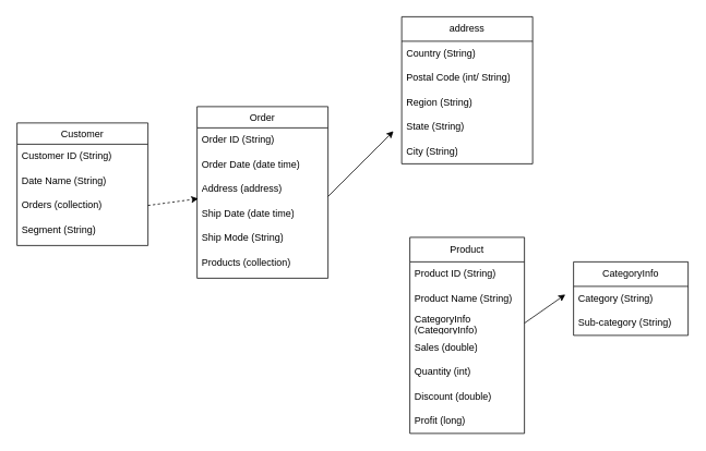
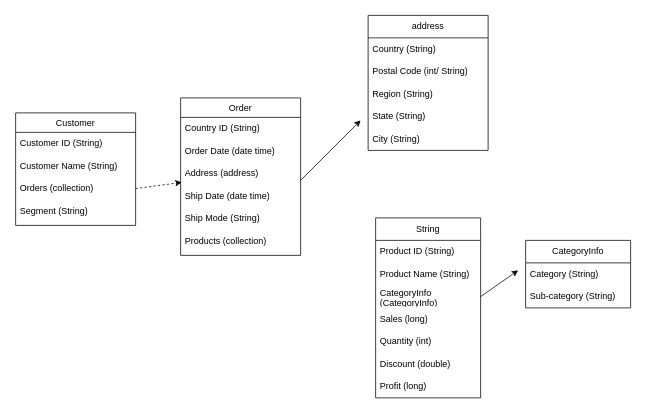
  <mxCell id="0" />
  <mxCell id="1" parent="0" />
  <mxCell id="2" value="Customer" style="swimlane;fontStyle=0;align=center;verticalAlign=top;childLayout=stackLayout;horizontal=1;startSize=26;horizontalStack=0;resizeParent=1;resizeLast=0;collapsible=1;marginBottom=0;rounded=0;shadow=0;strokeWidth=1;" parent="1" vertex="1"><mxGeometry x="20" y="150" width="160" height="150" as="geometry"><mxRectangle x="-250" y="30" width="160" height="26" as="alternateBounds" /></mxGeometry></mxCell>
  <mxCell id="3" value="Customer ID (String)" style="text;strokeColor=none;fillColor=none;align=left;verticalAlign=middle;spacingLeft=4;spacingRight=4;overflow=hidden;points=[[0,0.5],[1,0.5]];portConstraint=eastwest;rotatable=0;whiteSpace=wrap;html=1;" vertex="1" parent="2"><mxGeometry y="26" width="160" height="30" as="geometry" /></mxCell>
- <mxCell id="4" value="Date Name (String)" style="text;strokeColor=none;fillColor=none;align=left;verticalAlign=middle;spacingLeft=4;spacingRight=4;overflow=hidden;points=[[0,0.5],[1,0.5]];portConstraint=eastwest;rotatable=0;whiteSpace=wrap;html=1;" vertex="1" parent="2"><mxGeometry y="56" width="160" height="30" as="geometry" /></mxCell>
+ <mxCell id="4" value="Customer Name (String)" style="text;strokeColor=none;fillColor=none;align=left;verticalAlign=middle;spacingLeft=4;spacingRight=4;overflow=hidden;points=[[0,0.5],[1,0.5]];portConstraint=eastwest;rotatable=0;whiteSpace=wrap;html=1;" vertex="1" parent="2"><mxGeometry y="56" width="160" height="30" as="geometry" /></mxCell>
  <mxCell id="5" value="Orders (collection)" style="text;strokeColor=none;fillColor=none;align=left;verticalAlign=middle;spacingLeft=4;spacingRight=4;overflow=hidden;points=[[0,0.5],[1,0.5]];portConstraint=eastwest;rotatable=0;whiteSpace=wrap;html=1;" vertex="1" parent="2"><mxGeometry y="86" width="160" height="30" as="geometry" /></mxCell>
  <mxCell id="6" value="Segment (String)" style="text;strokeColor=none;fillColor=none;align=left;verticalAlign=middle;spacingLeft=4;spacingRight=4;overflow=hidden;points=[[0,0.5],[1,0.5]];portConstraint=eastwest;rotatable=0;whiteSpace=wrap;html=1;" vertex="1" parent="2"><mxGeometry y="116" width="160" height="30" as="geometry" /></mxCell>
  <mxCell id="7" value="Order" style="swimlane;fontStyle=0;align=center;verticalAlign=top;childLayout=stackLayout;horizontal=1;startSize=26;horizontalStack=0;resizeParent=1;resizeLast=0;collapsible=1;marginBottom=0;rounded=0;shadow=0;strokeWidth=1;" vertex="1" parent="1"><mxGeometry x="240" y="130" width="160" height="210" as="geometry"><mxRectangle x="-240" y="80" width="160" height="26" as="alternateBounds" /></mxGeometry></mxCell>
- <mxCell id="8" value="Order ID (String)" style="text;strokeColor=none;fillColor=none;align=left;verticalAlign=middle;spacingLeft=4;spacingRight=4;overflow=hidden;points=[[0,0.5],[1,0.5]];portConstraint=eastwest;rotatable=0;whiteSpace=wrap;html=1;" vertex="1" parent="7"><mxGeometry y="26" width="160" height="30" as="geometry" /></mxCell>
+ <mxCell id="8" value="Country ID (String)" style="text;strokeColor=none;fillColor=none;align=left;verticalAlign=middle;spacingLeft=4;spacingRight=4;overflow=hidden;points=[[0,0.5],[1,0.5]];portConstraint=eastwest;rotatable=0;whiteSpace=wrap;html=1;" vertex="1" parent="7"><mxGeometry y="26" width="160" height="30" as="geometry" /></mxCell>
  <mxCell id="9" value="Order Date (date time)" style="text;strokeColor=none;fillColor=none;align=left;verticalAlign=middle;spacingLeft=4;spacingRight=4;overflow=hidden;points=[[0,0.5],[1,0.5]];portConstraint=eastwest;rotatable=0;whiteSpace=wrap;html=1;" vertex="1" parent="7"><mxGeometry y="56" width="160" height="30" as="geometry" /></mxCell>
  <mxCell id="10" value="Address (address)" style="text;strokeColor=none;fillColor=none;align=left;verticalAlign=middle;spacingLeft=4;spacingRight=4;overflow=hidden;points=[[0,0.5],[1,0.5]];portConstraint=eastwest;rotatable=0;whiteSpace=wrap;html=1;" vertex="1" parent="7"><mxGeometry y="86" width="160" height="30" as="geometry" /></mxCell>
  <mxCell id="11" value="Ship Date (date time)" style="text;strokeColor=none;fillColor=none;align=left;verticalAlign=middle;spacingLeft=4;spacingRight=4;overflow=hidden;points=[[0,0.5],[1,0.5]];portConstraint=eastwest;rotatable=0;whiteSpace=wrap;html=1;" vertex="1" parent="7"><mxGeometry y="116" width="160" height="30" as="geometry" /></mxCell>
  <mxCell id="12" value="Ship Mode (String)" style="text;strokeColor=none;fillColor=none;align=left;verticalAlign=middle;spacingLeft=4;spacingRight=4;overflow=hidden;points=[[0,0.5],[1,0.5]];portConstraint=eastwest;rotatable=0;whiteSpace=wrap;html=1;" vertex="1" parent="7"><mxGeometry y="146" width="160" height="30" as="geometry" /></mxCell>
  <mxCell id="13" value="Products (collection)" style="text;strokeColor=none;fillColor=none;align=left;verticalAlign=middle;spacingLeft=4;spacingRight=4;overflow=hidden;points=[[0,0.5],[1,0.5]];portConstraint=eastwest;rotatable=0;whiteSpace=wrap;html=1;" vertex="1" parent="7"><mxGeometry y="176" width="160" height="30" as="geometry" /></mxCell>
- <mxCell id="14" value="Product" style="swimlane;fontStyle=0;childLayout=stackLayout;horizontal=1;startSize=30;horizontalStack=0;resizeParent=1;resizeParentMax=0;resizeLast=0;collapsible=1;marginBottom=0;whiteSpace=wrap;html=1;" vertex="1" parent="1"><mxGeometry x="500" y="290" width="140" height="240" as="geometry" /></mxCell>
+ <mxCell id="14" value="String" style="swimlane;fontStyle=0;childLayout=stackLayout;horizontal=1;startSize=30;horizontalStack=0;resizeParent=1;resizeParentMax=0;resizeLast=0;collapsible=1;marginBottom=0;whiteSpace=wrap;html=1;" vertex="1" parent="1"><mxGeometry x="500" y="290" width="140" height="240" as="geometry" /></mxCell>
  <mxCell id="15" value="Product ID (String)" style="text;strokeColor=none;fillColor=none;align=left;verticalAlign=middle;spacingLeft=4;spacingRight=4;overflow=hidden;points=[[0,0.5],[1,0.5]];portConstraint=eastwest;rotatable=0;whiteSpace=wrap;html=1;" vertex="1" parent="14"><mxGeometry y="30" width="140" height="30" as="geometry" /></mxCell>
  <mxCell id="16" value="Product Name (String)" style="text;strokeColor=none;fillColor=none;align=left;verticalAlign=middle;spacingLeft=4;spacingRight=4;overflow=hidden;points=[[0,0.5],[1,0.5]];portConstraint=eastwest;rotatable=0;whiteSpace=wrap;html=1;" vertex="1" parent="14"><mxGeometry y="60" width="140" height="30" as="geometry" /></mxCell>
  <mxCell id="17" value="CategoryInfo (CategoryInfo)" style="text;strokeColor=none;fillColor=none;align=left;verticalAlign=middle;spacingLeft=4;spacingRight=4;overflow=hidden;points=[[0,0.5],[1,0.5]];portConstraint=eastwest;rotatable=0;whiteSpace=wrap;html=1;" vertex="1" parent="14"><mxGeometry y="90" width="140" height="30" as="geometry" /></mxCell>
- <mxCell id="18" value="Sales (double)" style="text;strokeColor=none;fillColor=none;align=left;verticalAlign=middle;spacingLeft=4;spacingRight=4;overflow=hidden;points=[[0,0.5],[1,0.5]];portConstraint=eastwest;rotatable=0;whiteSpace=wrap;html=1;" vertex="1" parent="14"><mxGeometry y="120" width="140" height="30" as="geometry" /></mxCell>
+ <mxCell id="18" value="Sales (long)" style="text;strokeColor=none;fillColor=none;align=left;verticalAlign=middle;spacingLeft=4;spacingRight=4;overflow=hidden;points=[[0,0.5],[1,0.5]];portConstraint=eastwest;rotatable=0;whiteSpace=wrap;html=1;" vertex="1" parent="14"><mxGeometry y="120" width="140" height="30" as="geometry" /></mxCell>
  <mxCell id="19" value="Quantity (int)" style="text;strokeColor=none;fillColor=none;align=left;verticalAlign=middle;spacingLeft=4;spacingRight=4;overflow=hidden;points=[[0,0.5],[1,0.5]];portConstraint=eastwest;rotatable=0;whiteSpace=wrap;html=1;" vertex="1" parent="14"><mxGeometry y="150" width="140" height="30" as="geometry" /></mxCell>
  <mxCell id="20" value="Discount (double)" style="text;strokeColor=none;fillColor=none;align=left;verticalAlign=middle;spacingLeft=4;spacingRight=4;overflow=hidden;points=[[0,0.5],[1,0.5]];portConstraint=eastwest;rotatable=0;whiteSpace=wrap;html=1;" vertex="1" parent="14"><mxGeometry y="180" width="140" height="30" as="geometry" /></mxCell>
  <mxCell id="21" value="Profit (long)" style="text;strokeColor=none;fillColor=none;align=left;verticalAlign=middle;spacingLeft=4;spacingRight=4;overflow=hidden;points=[[0,0.5],[1,0.5]];portConstraint=eastwest;rotatable=0;whiteSpace=wrap;html=1;" vertex="1" parent="14"><mxGeometry y="210" width="140" height="30" as="geometry" /></mxCell>
  <mxCell id="22" value="address" style="swimlane;fontStyle=0;childLayout=stackLayout;horizontal=1;startSize=30;horizontalStack=0;resizeParent=1;resizeParentMax=0;resizeLast=0;collapsible=1;marginBottom=0;whiteSpace=wrap;html=1;" vertex="1" parent="1"><mxGeometry x="490" y="20" width="160" height="180" as="geometry" /></mxCell>
  <mxCell id="23" value="Country (String)" style="text;strokeColor=none;fillColor=none;align=left;verticalAlign=middle;spacingLeft=4;spacingRight=4;overflow=hidden;points=[[0,0.5],[1,0.5]];portConstraint=eastwest;rotatable=0;whiteSpace=wrap;html=1;" vertex="1" parent="22"><mxGeometry y="30" width="160" height="30" as="geometry" /></mxCell>
  <mxCell id="24" value="Postal Code (int/ String)" style="text;strokeColor=none;fillColor=none;align=left;verticalAlign=middle;spacingLeft=4;spacingRight=4;overflow=hidden;points=[[0,0.5],[1,0.5]];portConstraint=eastwest;rotatable=0;whiteSpace=wrap;html=1;" vertex="1" parent="22"><mxGeometry y="60" width="160" height="30" as="geometry" /></mxCell>
  <mxCell id="25" value="Region (String)" style="text;strokeColor=none;fillColor=none;align=left;verticalAlign=middle;spacingLeft=4;spacingRight=4;overflow=hidden;points=[[0,0.5],[1,0.5]];portConstraint=eastwest;rotatable=0;whiteSpace=wrap;html=1;" vertex="1" parent="22"><mxGeometry y="90" width="160" height="30" as="geometry" /></mxCell>
  <mxCell id="26" value="State (String)" style="text;strokeColor=none;fillColor=none;align=left;verticalAlign=middle;spacingLeft=4;spacingRight=4;overflow=hidden;points=[[0,0.5],[1,0.5]];portConstraint=eastwest;rotatable=0;whiteSpace=wrap;html=1;" vertex="1" parent="22"><mxGeometry y="120" width="160" height="30" as="geometry" /></mxCell>
  <mxCell id="27" value="City (String)" style="text;strokeColor=none;fillColor=none;align=left;verticalAlign=middle;spacingLeft=4;spacingRight=4;overflow=hidden;points=[[0,0.5],[1,0.5]];portConstraint=eastwest;rotatable=0;whiteSpace=wrap;html=1;" vertex="1" parent="22"><mxGeometry y="150" width="160" height="30" as="geometry" /></mxCell>
  <mxCell id="28" value="" style="endArrow=classic;html=1;rounded=0;entryX=0.009;entryY=0.889;entryDx=0;entryDy=0;entryPerimeter=0;exitX=1;exitY=0.5;exitDx=0;exitDy=0;dashed=1;" edge="1" parent="1" source="5" target="10"><mxGeometry width="50" height="50" relative="1" as="geometry"><mxPoint x="250" y="300" as="sourcePoint" /><mxPoint x="300" y="250" as="targetPoint" /></mxGeometry></mxCell>
  <mxCell id="29" value="" style="endArrow=classic;html=1;rounded=0;exitX=1;exitY=0.8;exitDx=0;exitDy=0;exitPerimeter=0;" edge="1" parent="1" source="10"><mxGeometry width="50" height="50" relative="1" as="geometry"><mxPoint x="430" y="210" as="sourcePoint" /><mxPoint x="480" y="160" as="targetPoint" /></mxGeometry></mxCell>
  <mxCell id="30" value="CategoryInfo" style="swimlane;fontStyle=0;childLayout=stackLayout;horizontal=1;startSize=30;horizontalStack=0;resizeParent=1;resizeParentMax=0;resizeLast=0;collapsible=1;marginBottom=0;whiteSpace=wrap;html=1;" vertex="1" parent="1"><mxGeometry x="700" y="320" width="140" height="90" as="geometry" /></mxCell>
  <mxCell id="31" value="Category (String)" style="text;strokeColor=none;fillColor=none;align=left;verticalAlign=middle;spacingLeft=4;spacingRight=4;overflow=hidden;points=[[0,0.5],[1,0.5]];portConstraint=eastwest;rotatable=0;whiteSpace=wrap;html=1;" vertex="1" parent="30"><mxGeometry y="30" width="140" height="30" as="geometry" /></mxCell>
  <mxCell id="32" value="Sub-category (String)" style="text;strokeColor=none;fillColor=none;align=left;verticalAlign=middle;spacingLeft=4;spacingRight=4;overflow=hidden;points=[[0,0.5],[1,0.5]];portConstraint=eastwest;rotatable=0;whiteSpace=wrap;html=1;" vertex="1" parent="30"><mxGeometry y="60" width="140" height="30" as="geometry" /></mxCell>
  <mxCell id="33" value="" style="endArrow=classic;html=1;rounded=0;exitX=1;exitY=0.5;exitDx=0;exitDy=0;" edge="1" parent="1" source="17"><mxGeometry width="50" height="50" relative="1" as="geometry"><mxPoint x="640" y="410" as="sourcePoint" /><mxPoint x="690" y="360" as="targetPoint" /></mxGeometry></mxCell>
